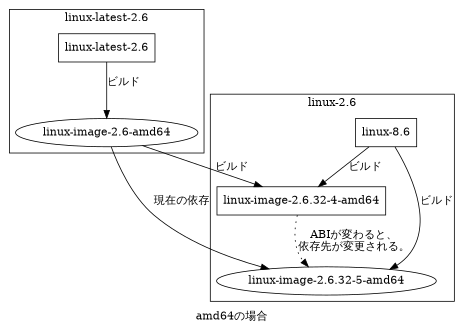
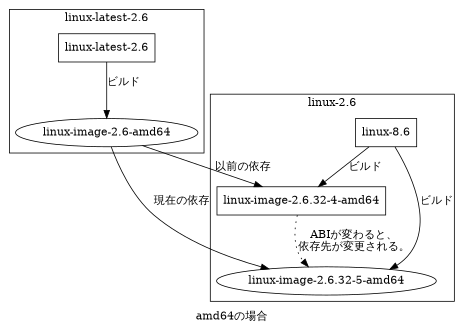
  digraph {
    label="amd64の場合"
    node [shape=box]
    n1 [label="linux-latest-2.6"]
    n2 [label="linux-image-2.6-amd64" shape=""]
    n3 [label="linux-8.6"]
    n4 [label="linux-image-2.6.32-4-amd64"]
    n5 [label="linux-image-2.6.32-5-amd64" shape=""]
    subgraph cluster_1 {
      label="linux-latest-2.6"
      n1
      n2
    }
    subgraph cluster_2 {
      label="linux-2.6"
      n3
      n4
      n5
    }
    n1 -> n2 [label="ビルド"]
-   n2 -> n4 [label="ビルド"]
+   n2 -> n4 [label="以前の依存"]
    n2 -> n5 [label="現在の依存"]
    n3 -> n4 [label="ビルド"]
    n3 -> n5 [label="ビルド"]
    n4 -> n5 [label="ABIが変わると、\n依存先が変更される。" style=dotted]
  }
